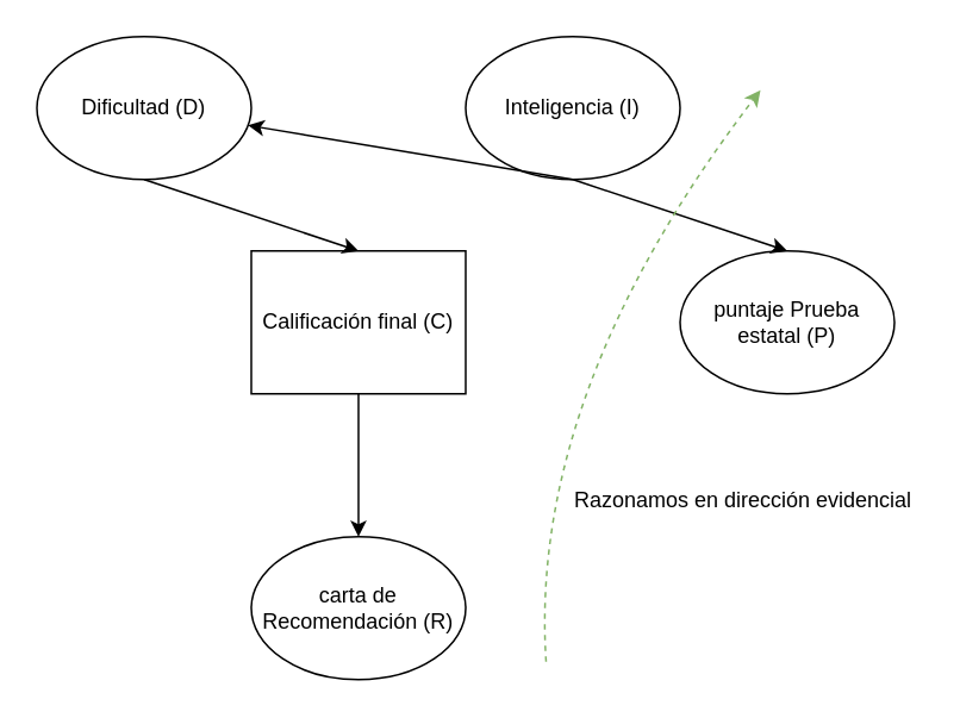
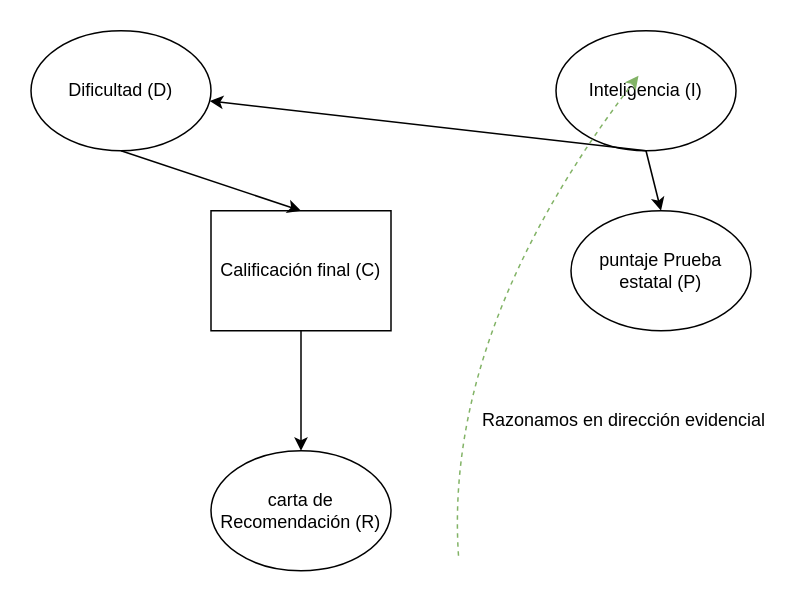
  <mxCell id="0" />
  <mxCell id="1" parent="0" />
  <mxCell id="2" value="Dificultad (D)" style="ellipse;whiteSpace=wrap;html=1;" parent="1" vertex="1"><mxGeometry x="20" y="20" width="120" height="80" as="geometry" /></mxCell>
- <mxCell id="3" value="Inteligencia (I)" style="ellipse;whiteSpace=wrap;html=1;" parent="1" vertex="1"><mxGeometry x="260" y="20" width="120" height="80" as="geometry" /></mxCell>
+ <mxCell id="3" value="Inteligencia (I)" style="ellipse;whiteSpace=wrap;html=1;" parent="1" vertex="1"><mxGeometry x="370" y="20" width="120" height="80" as="geometry" /></mxCell>
  <mxCell id="4" value="Calificación final (C)" style="whiteSpace=wrap;html=1;rounded=0;" parent="1" vertex="1"><mxGeometry x="140" y="140" width="120" height="80" as="geometry" /></mxCell>
  <mxCell id="5" value="carta de Recomendación (R)" style="ellipse;whiteSpace=wrap;html=1;" parent="1" vertex="1"><mxGeometry x="140" y="300" width="120" height="80" as="geometry" /></mxCell>
  <mxCell id="6" value="puntaje Prueba estatal (P)" style="ellipse;whiteSpace=wrap;html=1;" parent="1" vertex="1"><mxGeometry x="380" y="140" width="120" height="80" as="geometry" /></mxCell>
  <mxCell id="7" value="" style="endArrow=classic;html=1;exitX=0.5;exitY=1;exitDx=0;exitDy=0;entryX=0.5;entryY=0;entryDx=0;entryDy=0;" parent="1" source="2" target="4" edge="1"><mxGeometry width="50" height="50" relative="1" as="geometry"><mxPoint x="20" y="450" as="sourcePoint" /><mxPoint x="70" y="400" as="targetPoint" /></mxGeometry></mxCell>
  <mxCell id="8" value="" style="endArrow=classic;html=1;exitX=0.5;exitY=1;exitDx=0;exitDy=0;" parent="1" source="3" target="2" edge="1"><mxGeometry width="50" height="50" relative="1" as="geometry"><mxPoint x="20" y="450" as="sourcePoint" /><mxPoint x="70" y="400" as="targetPoint" /></mxGeometry></mxCell>
  <mxCell id="9" value="" style="endArrow=classic;html=1;exitX=0.5;exitY=1;exitDx=0;exitDy=0;entryX=0.5;entryY=0;entryDx=0;entryDy=0;" parent="1" source="4" target="5" edge="1"><mxGeometry width="50" height="50" relative="1" as="geometry"><mxPoint x="20" y="450" as="sourcePoint" /><mxPoint x="70" y="400" as="targetPoint" /></mxGeometry></mxCell>
  <mxCell id="10" value="" style="endArrow=classic;html=1;exitX=0.5;exitY=1;exitDx=0;exitDy=0;entryX=0.5;entryY=0;entryDx=0;entryDy=0;" parent="1" source="3" target="6" edge="1"><mxGeometry width="50" height="50" relative="1" as="geometry"><mxPoint x="20" y="450" as="sourcePoint" /><mxPoint x="70" y="400" as="targetPoint" /></mxGeometry></mxCell>
  <mxCell id="11" value="" style="curved=1;endArrow=classic;html=1;fillColor=#d5e8d4;strokeColor=#82b366;dashed=1;" parent="1" edge="1"><mxGeometry width="50" height="50" relative="1" as="geometry"><mxPoint x="305" y="370" as="sourcePoint" /><mxPoint x="425" y="50" as="targetPoint" /><Array as="points"><mxPoint x="295" y="220" /></Array></mxGeometry></mxCell>
  <mxCell id="12" value="Razonamos en dirección evidencial" style="text;html=1;align=center;verticalAlign=middle;resizable=0;points=[];autosize=1;" parent="1" vertex="1"><mxGeometry x="315" y="270" width="200" height="20" as="geometry" /></mxCell>
